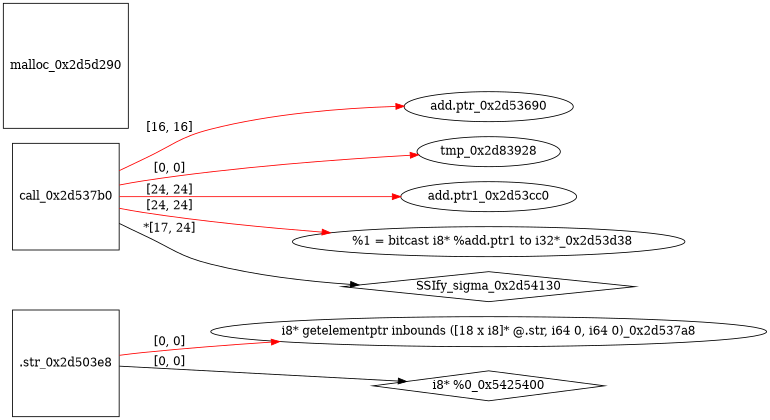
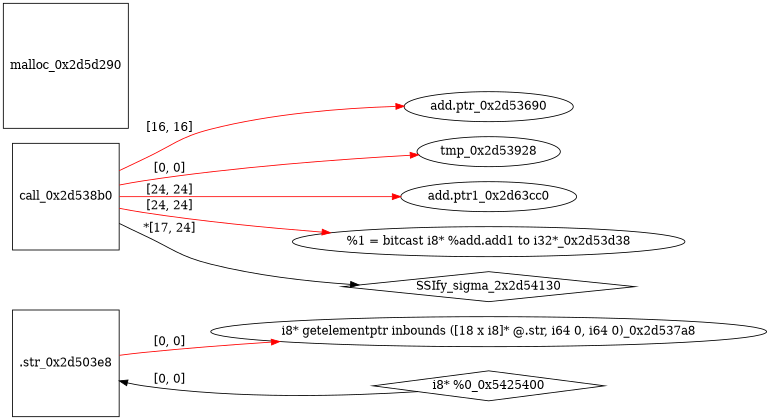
  digraph {
    rankdir=LR
    node [shape=ellipse]
    edge [color=red]
    ".str_0x2d503e8" [shape=square]
    "i8* getelementptr inbounds ([18 x i8]* @.str, i64 0, i64 0)_0x2d537a8"
    "i8* %0_0x5425400" [shape=diamond]
-   call_0x2d538b0 [shape=square label=call_0x2d537b0]
+   call_0x2d538b0 [shape=square]
    "add.ptr_0x2d53690"
-   tmp_0x2d53928 [label=tmp_0x2d83928]
-   "add.ptr1_0x2d53cc0"
-   "  %1 = bitcast i8* %add.ptr1 to i32*_0x2d53d38"
-   SSIfy_sigma_0x2d54130 [shape=diamond]
+   tmp_0x2d53928
+   "add.ptr1_0x2d53cc0" [label="add.ptr1_0x2d63cc0"]
+   "  %1 = bitcast i8* %add.ptr1 to i32*_0x2d53d38" [label="%1 = bitcast i8* %add.add1 to i32*_0x2d53d38"]
+   SSIfy_sigma_0x2d54130 [shape=diamond label=SSIfy_sigma_2x2d54130]
    n10 [label=malloc_0x2d5d290 shape=square]
    ".str_0x2d503e8" -> "i8* getelementptr inbounds ([18 x i8]* @.str, i64 0, i64 0)_0x2d537a8" [label="[0, 0]"]
-   ".str_0x2d503e8" -> "i8* %0_0x5425400" [label="[0, 0]" color=""]
+   "i8* %0_0x5425400" -> ".str_0x2d503e8" [label="[0, 0]" color=""]
    call_0x2d538b0 -> "add.ptr_0x2d53690" [label="[16, 16]"]
    call_0x2d538b0 -> tmp_0x2d53928 [label="[0, 0]"]
    call_0x2d538b0 -> "add.ptr1_0x2d53cc0" [label="[24, 24]"]
    call_0x2d538b0 -> "  %1 = bitcast i8* %add.ptr1 to i32*_0x2d53d38" [label="[24, 24]"]
    call_0x2d538b0 -> SSIfy_sigma_0x2d54130 [label="*[17, 24]" color=""]
  }
